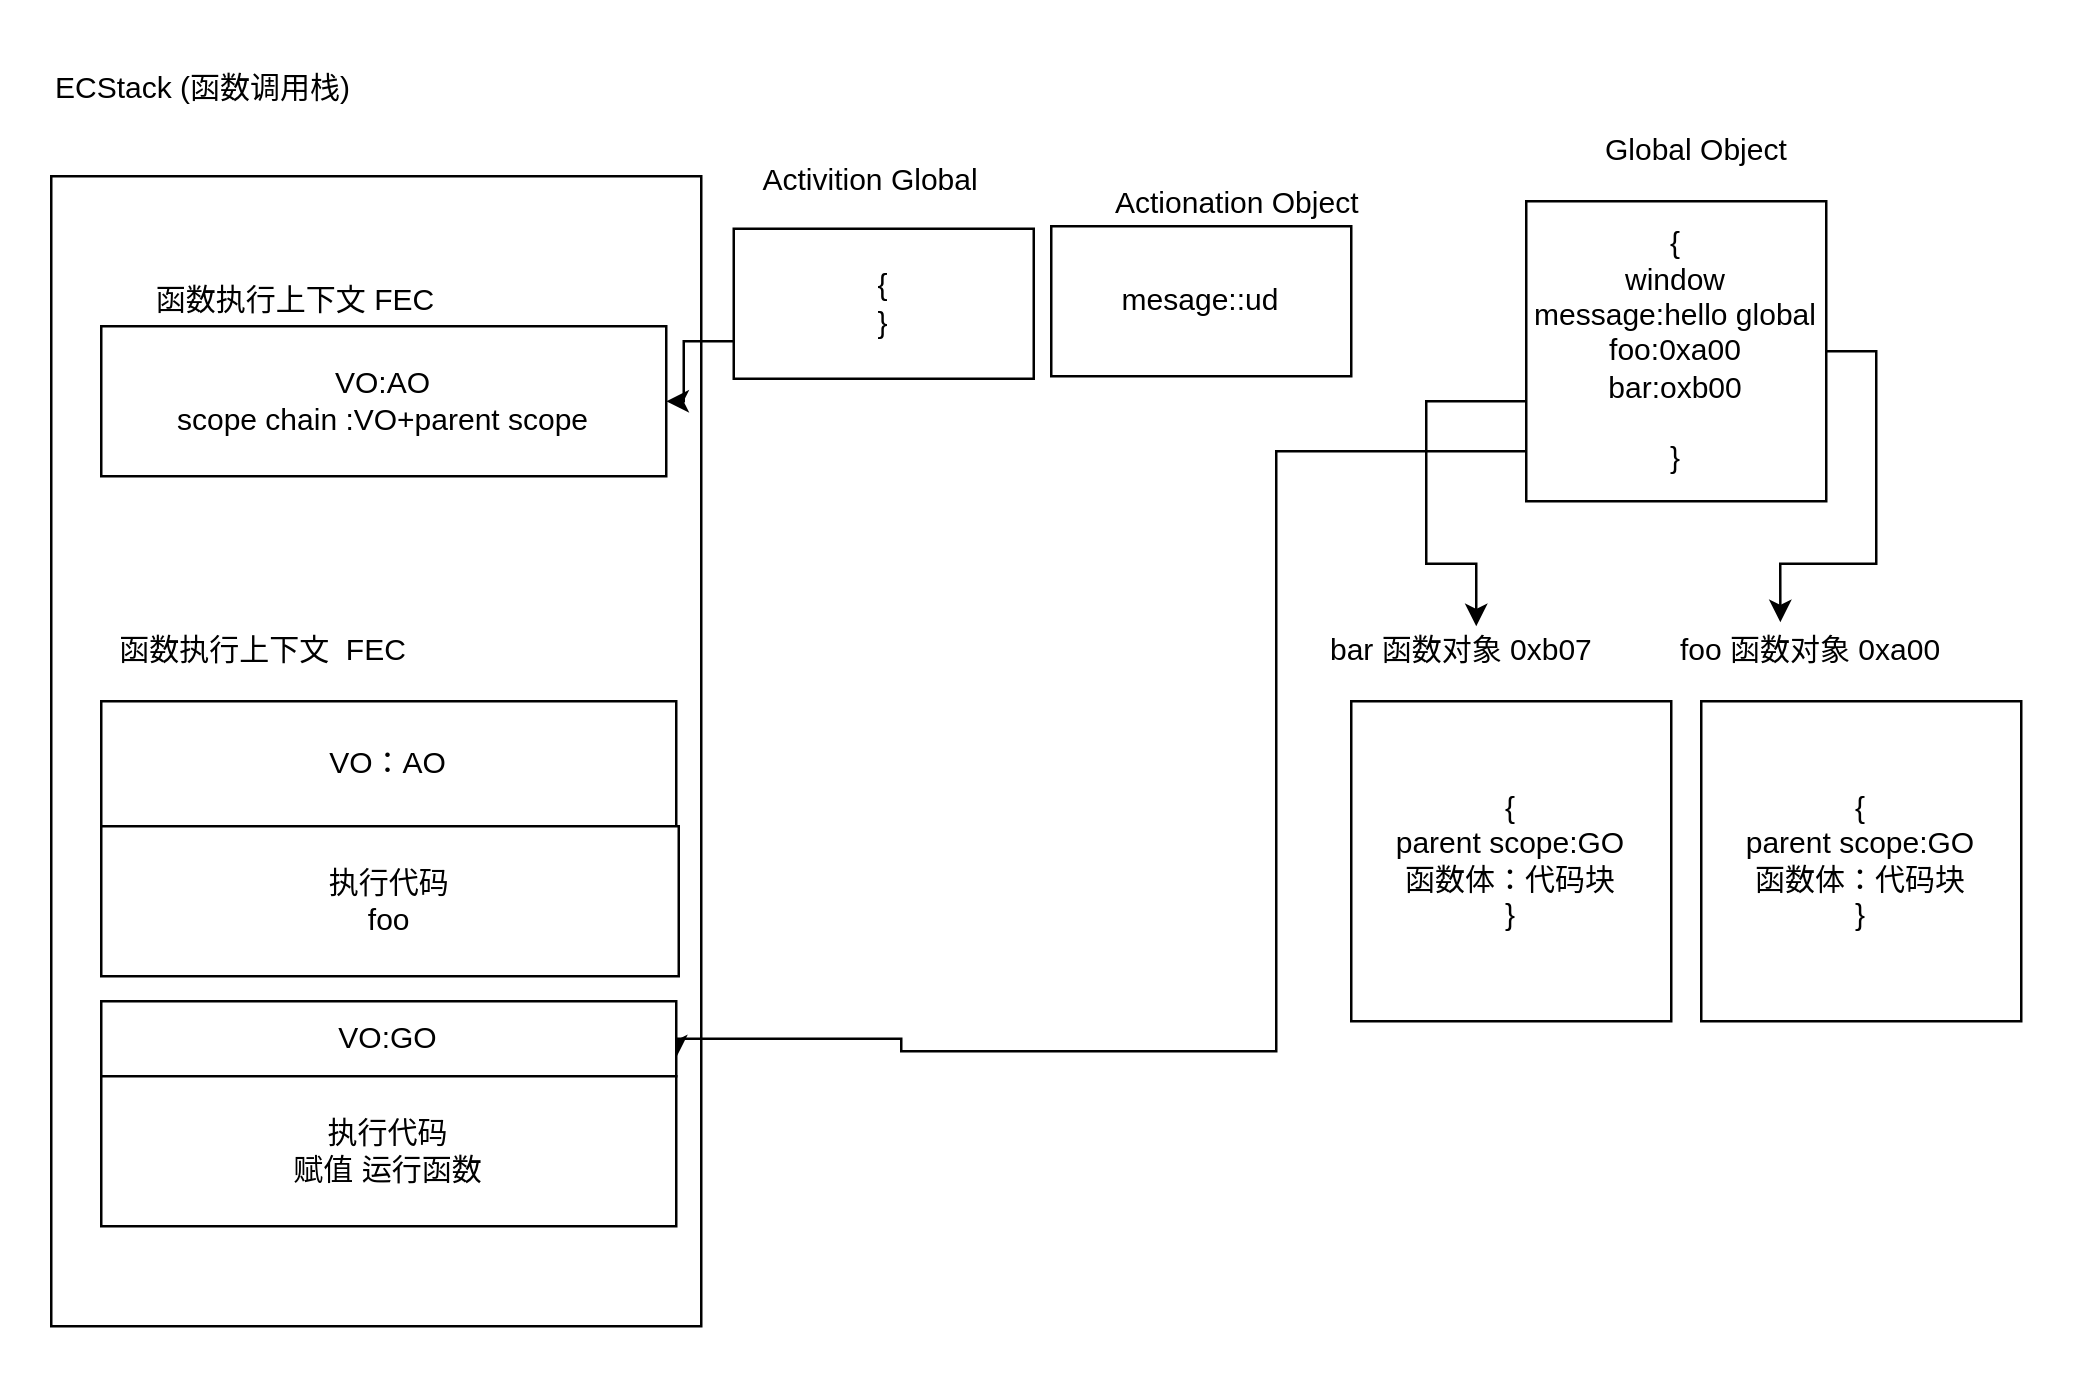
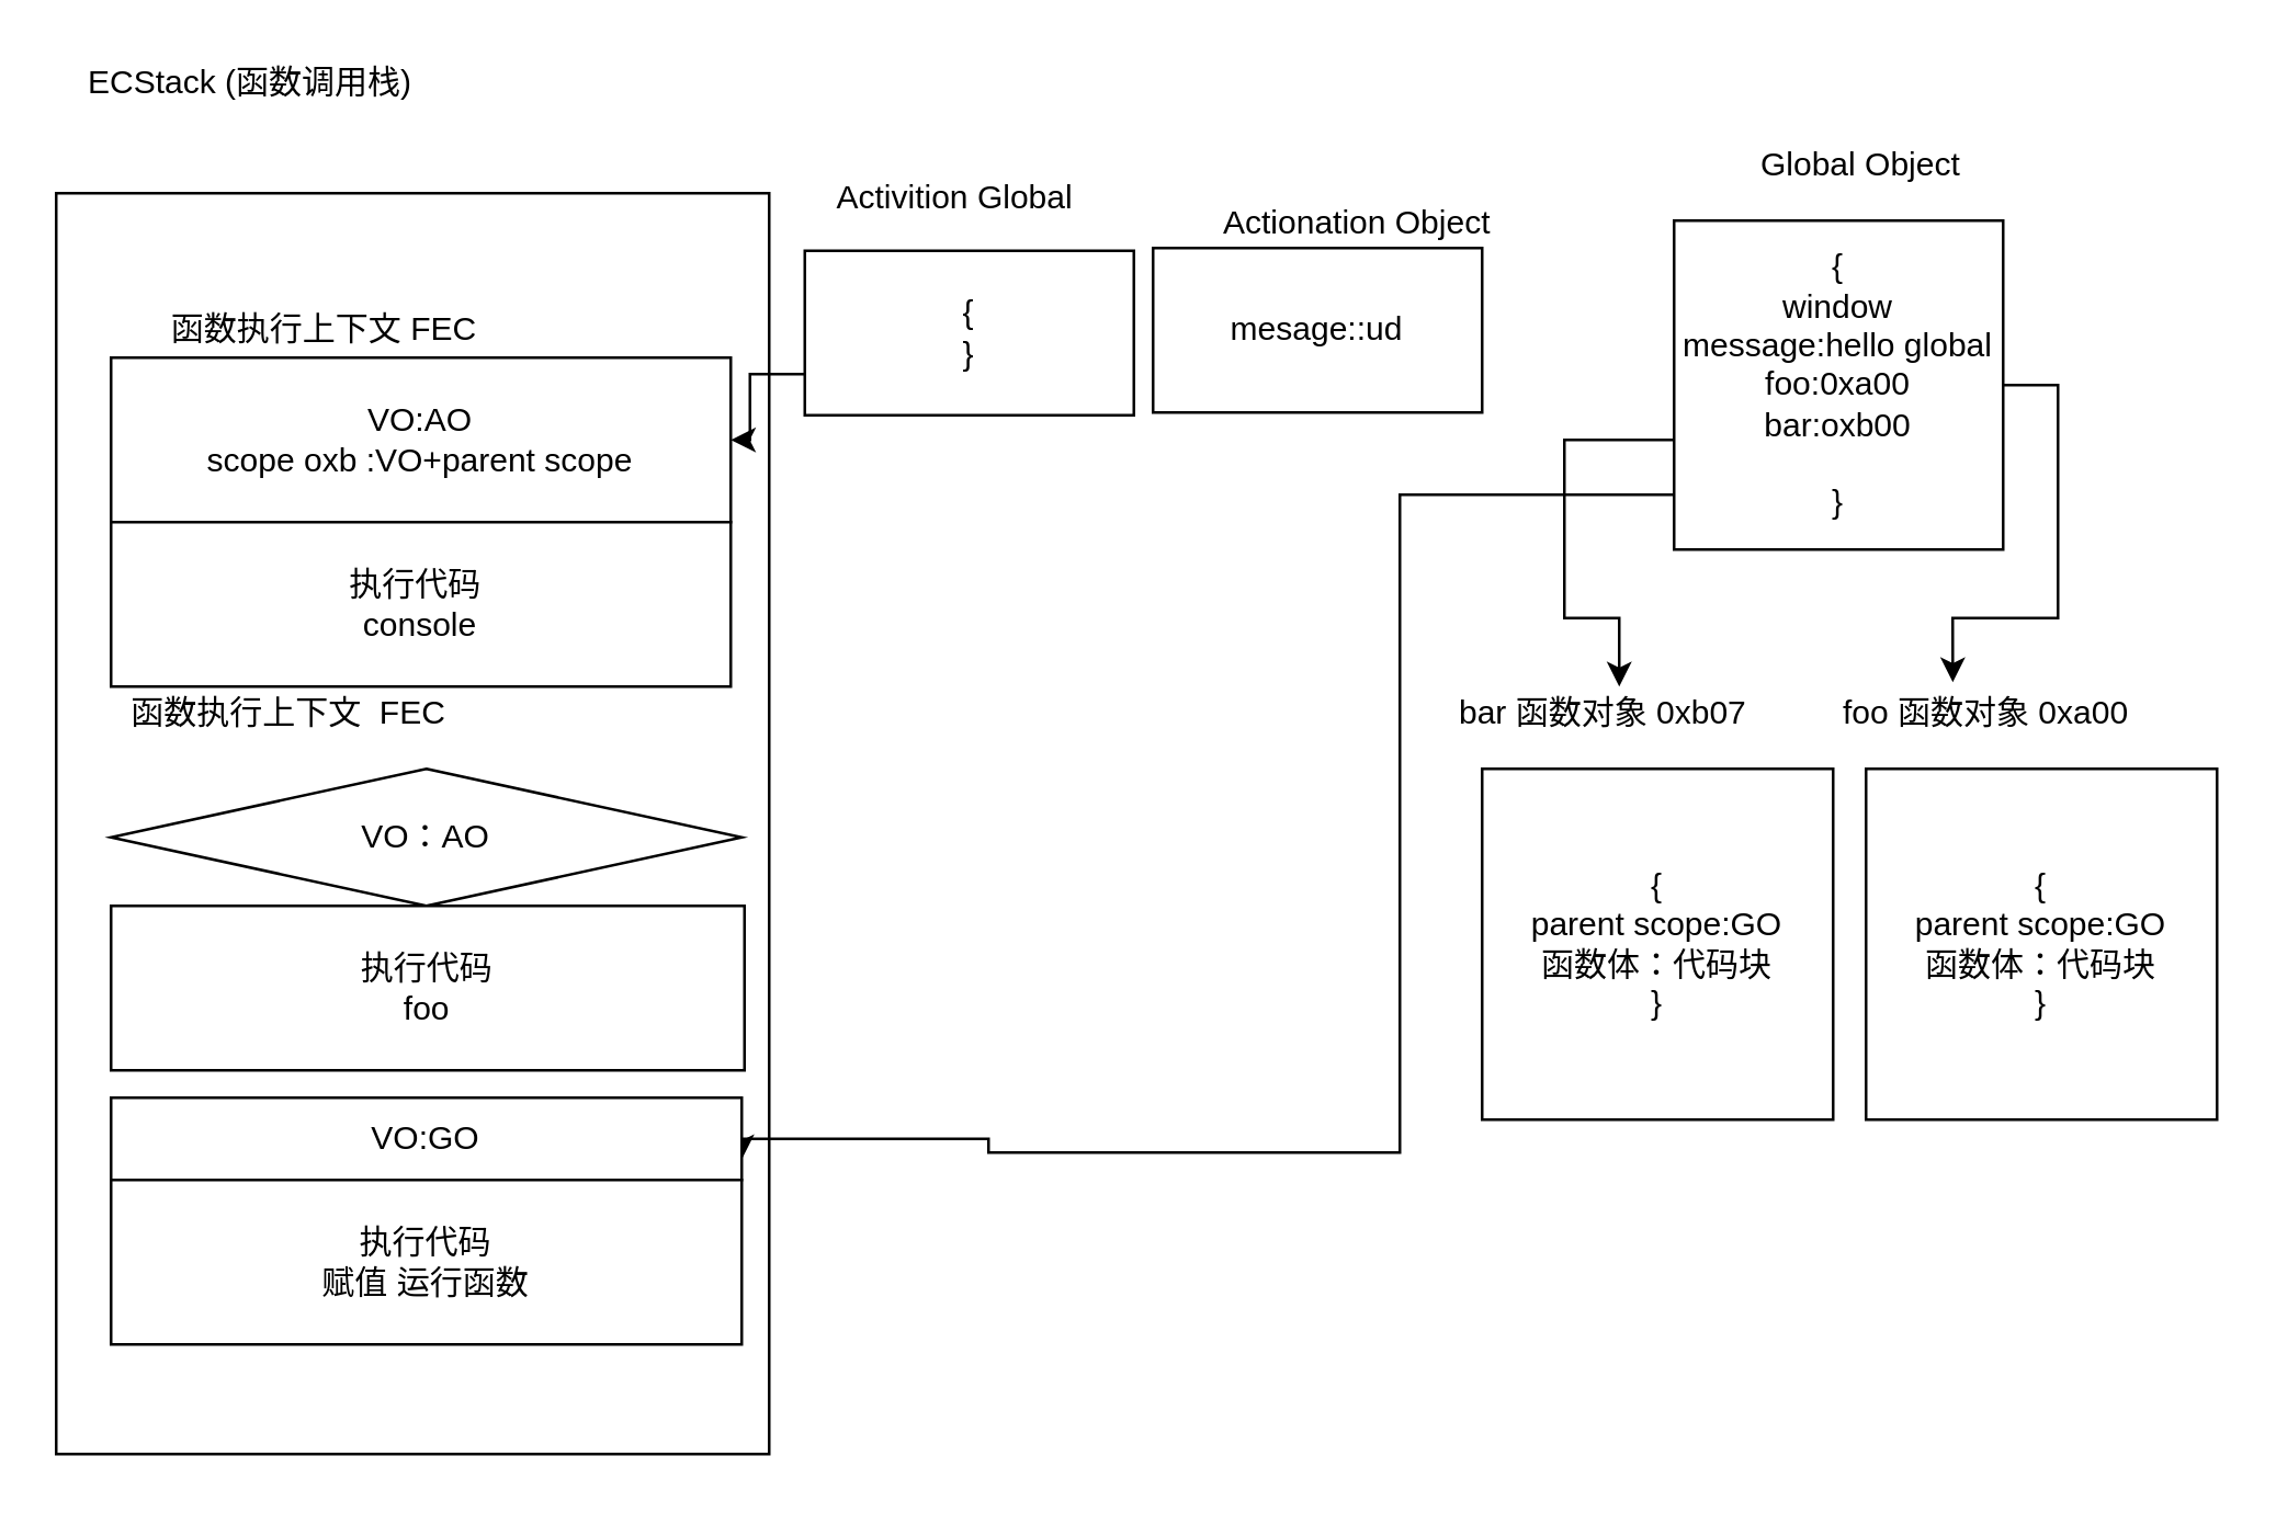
  <mxCell id="0" />
  <mxCell id="1" parent="0" />
- <mxCell id="2" value="ECStack (函数调用栈)" style="text;html=1;resizable=0;points=[];autosize=1;align=left;verticalAlign=top;spacingTop=-4;" parent="1" vertex="1"><mxGeometry x="20" y="25" width="130" height="20" as="geometry" /></mxCell>
+ <mxCell id="2" value="ECStack (函数调用栈)" style="text;html=1;resizable=0;points=[];autosize=1;align=left;verticalAlign=top;spacingTop=-4;" parent="1" vertex="1"><mxGeometry x="30" y="20" width="130" height="20" as="geometry" /></mxCell>
  <mxCell id="3" value="" style="rounded=0;whiteSpace=wrap;html=1;" parent="1" vertex="1"><mxGeometry x="20" y="70" width="260" height="460" as="geometry" /></mxCell>
  <mxCell id="4" value="Global Object&lt;br&gt;" style="text;html=1;resizable=0;points=[];autosize=1;align=left;verticalAlign=top;spacingTop=-4;" parent="1" vertex="1"><mxGeometry x="640" y="50" width="90" height="20" as="geometry" /></mxCell>
  <mxCell id="5" style="edgeStyle=orthogonalEdgeStyle;rounded=0;orthogonalLoop=1;jettySize=auto;html=1;exitX=0.25;exitY=1;exitDx=0;exitDy=0;" parent="1" source="8" target="11" edge="1"><mxGeometry relative="1" as="geometry"><Array as="points"><mxPoint x="640" y="160" /><mxPoint x="570" y="160" /><mxPoint x="570" y="225" /><mxPoint x="590" y="225" /></Array></mxGeometry></mxCell>
  <mxCell id="6" style="edgeStyle=orthogonalEdgeStyle;rounded=0;orthogonalLoop=1;jettySize=auto;html=1;entryX=0.347;entryY=-0.08;entryDx=0;entryDy=0;entryPerimeter=0;" parent="1" source="8" target="9" edge="1"><mxGeometry relative="1" as="geometry"><Array as="points"><mxPoint x="750" y="140" /><mxPoint x="750" y="225" /><mxPoint x="712" y="225" /></Array></mxGeometry></mxCell>
  <mxCell id="7" style="edgeStyle=orthogonalEdgeStyle;rounded=0;orthogonalLoop=1;jettySize=auto;html=1;exitX=0;exitY=0.5;exitDx=0;exitDy=0;entryX=1;entryY=0.75;entryDx=0;entryDy=0;" parent="1" source="8" target="13" edge="1"><mxGeometry relative="1" as="geometry"><Array as="points"><mxPoint x="610" y="180" /><mxPoint x="510" y="180" /><mxPoint x="510" y="420" /><mxPoint x="360" y="420" /><mxPoint x="360" y="415" /><mxPoint x="270" y="415" /></Array></mxGeometry></mxCell>
  <mxCell id="8" value="{&lt;br&gt;window&lt;br&gt;message:hello global&lt;br&gt;foo:0xa00&lt;br&gt;bar:oxb00&lt;br&gt;&lt;br&gt;}" style="rounded=0;whiteSpace=wrap;html=1;" parent="1" vertex="1"><mxGeometry x="610" y="80" width="120" height="120" as="geometry" /></mxCell>
  <mxCell id="9" value="foo 函数对象 0xa00&lt;br&gt;" style="text;html=1;resizable=0;points=[];autosize=1;align=left;verticalAlign=top;spacingTop=-4;" parent="1" vertex="1"><mxGeometry x="670" y="250" width="120" height="20" as="geometry" /></mxCell>
  <mxCell id="10" value="{&lt;br&gt;parent scope:GO&lt;br&gt;函数体：代码块&lt;br&gt;}" style="whiteSpace=wrap;html=1;aspect=fixed;" parent="1" vertex="1"><mxGeometry x="680" y="280" width="128" height="128" as="geometry" /></mxCell>
  <mxCell id="11" value="bar 函数对象 0xb07" style="text;html=1;resizable=0;points=[];autosize=1;align=left;verticalAlign=top;spacingTop=-4;" parent="1" vertex="1"><mxGeometry x="530" y="250" width="120" height="20" as="geometry" /></mxCell>
  <mxCell id="12" value="{&lt;br&gt;parent scope:GO&lt;br&gt;函数体：代码块&lt;br&gt;}" style="whiteSpace=wrap;html=1;aspect=fixed;" parent="1" vertex="1"><mxGeometry x="540" y="280" width="128" height="128" as="geometry" /></mxCell>
  <mxCell id="13" value="VO:GO" style="rounded=0;whiteSpace=wrap;html=1;" parent="1" vertex="1"><mxGeometry x="40" y="400" width="230" height="30" as="geometry" /></mxCell>
  <mxCell id="14" value="执行代码&lt;br&gt;赋值 运行函数" style="rounded=0;whiteSpace=wrap;html=1;" parent="1" vertex="1"><mxGeometry x="40" y="430" width="230" height="60" as="geometry" /></mxCell>
- <mxCell id="15" value="VO：AO" style="rounded=0;whiteSpace=wrap;html=1;" parent="1" vertex="1"><mxGeometry x="40" y="280" width="230" height="50" as="geometry" /></mxCell>
+ <mxCell id="15" value="VO：AO" style="rhombus;whiteSpace=wrap;html=1;" parent="1" vertex="1"><mxGeometry x="40" y="280" width="230" height="50" as="geometry" /></mxCell>
  <mxCell id="16" value="函数执行上下文&amp;nbsp; FEC" style="text;html=1;strokeColor=none;fillColor=none;align=center;verticalAlign=middle;whiteSpace=wrap;rounded=0;" parent="1" vertex="1"><mxGeometry x="30" y="250" width="150" height="20" as="geometry" /></mxCell>
  <mxCell id="17" value="mesage::ud&lt;br&gt;" style="rounded=0;whiteSpace=wrap;html=1;" parent="1" vertex="1"><mxGeometry x="420" y="90" width="120" height="60" as="geometry" /></mxCell>
  <mxCell id="18" value="Actionation Object" style="text;html=1;resizable=0;points=[];autosize=1;align=left;verticalAlign=top;spacingTop=-4;" parent="1" vertex="1"><mxGeometry x="444" y="71" width="110" height="20" as="geometry" /></mxCell>
  <mxCell id="19" value="执行代码&lt;br&gt;foo" style="rounded=0;whiteSpace=wrap;html=1;" parent="1" vertex="1"><mxGeometry x="40" y="330" width="231" height="60" as="geometry" /></mxCell>
  <mxCell id="20" style="edgeStyle=orthogonalEdgeStyle;rounded=0;orthogonalLoop=1;jettySize=auto;html=1;exitX=0;exitY=0.75;exitDx=0;exitDy=0;" parent="1" source="21" target="23" edge="1"><mxGeometry relative="1" as="geometry" /></mxCell>
  <mxCell id="21" value="{&lt;br&gt;}" style="rounded=0;whiteSpace=wrap;html=1;" parent="1" vertex="1"><mxGeometry x="293" y="91" width="120" height="60" as="geometry" /></mxCell>
  <mxCell id="22" value="Activition Global" style="text;html=1;resizable=0;points=[];autosize=1;align=left;verticalAlign=top;spacingTop=-4;" parent="1" vertex="1"><mxGeometry x="303" y="62" width="100" height="20" as="geometry" /></mxCell>
- <mxCell id="23" value="VO:AO&lt;br&gt;scope chain :VO+parent scope" style="rounded=0;whiteSpace=wrap;html=1;" parent="1" vertex="1"><mxGeometry x="40" y="130" width="226" height="60" as="geometry" /></mxCell>
+ <mxCell id="23" value="VO:AO&lt;br&gt;scope oxb :VO+parent scope" style="rounded=0;whiteSpace=wrap;html=1;" parent="1" vertex="1"><mxGeometry x="40" y="130" width="226" height="60" as="geometry" /></mxCell>
  <mxCell id="24" value="函数执行上下文 FEC" style="text;html=1;strokeColor=none;fillColor=none;align=center;verticalAlign=middle;whiteSpace=wrap;rounded=0;" parent="1" vertex="1"><mxGeometry x="56" y="110" width="124" height="20" as="geometry" /></mxCell>
+ <mxCell id="25" value="执行代码&amp;nbsp;&lt;br&gt;console" style="rounded=0;whiteSpace=wrap;html=1;" parent="1" vertex="1"><mxGeometry x="40" y="190" width="226" height="60" as="geometry" /></mxCell>
